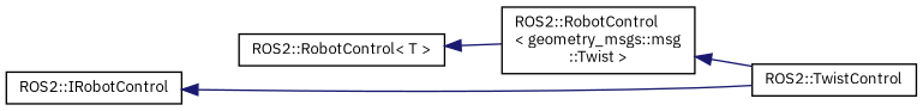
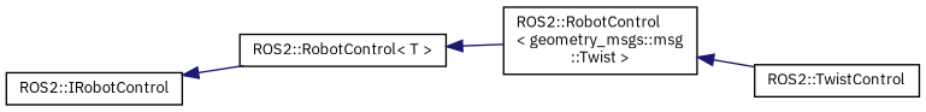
  digraph {
    fontname="IBM Plex Sans"
    rankdir=LR
    node [color=black fillcolor=white fontname="IBM Plex Sans" fontsize=10 shape=record style=filled]
    edge [color=midnightblue dir=back fontname="IBM Plex Sans" fontsize=10 labelfontname=Helvetica labelfontsize=10 style=solid]
    n1 [height=0.2 label="ROS2::IRobotControl" width=0.4]
    n2 [height=0.2 label="ROS2::RobotControl\< T \>" width=0.4]
    n3 [height=0.2 label="ROS2::RobotControl\l\< geometry_msgs::msg\l::Twist \>" width=0.4]
    n4 [height=0.2 label="ROS2::TwistControl" width=0.4]
-   n1 -> n4
+   n1 -> n2
    n2 -> n3
    n3 -> n4
  }
